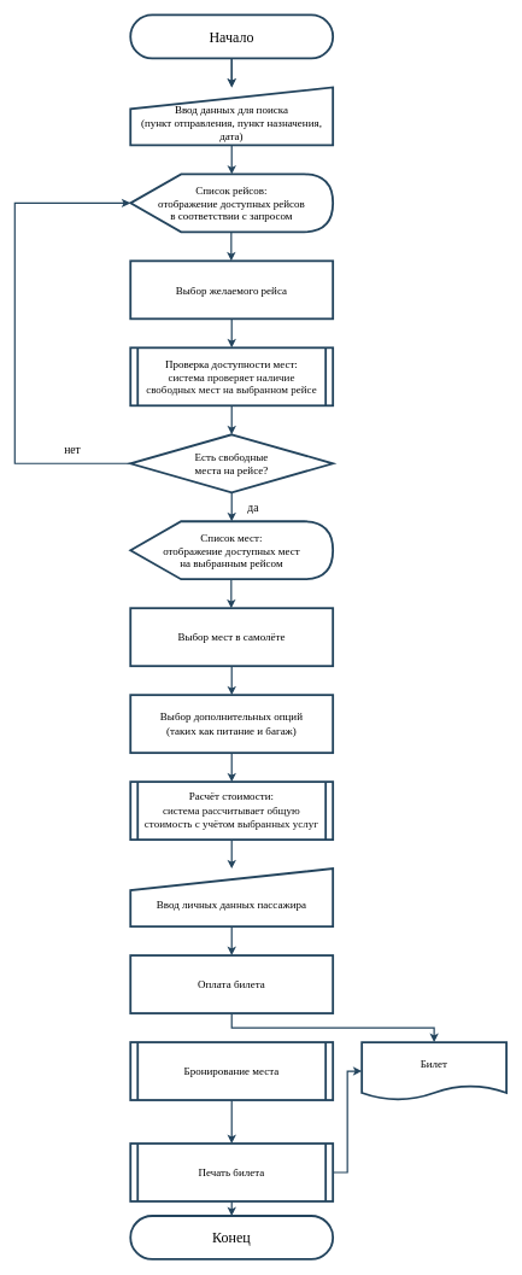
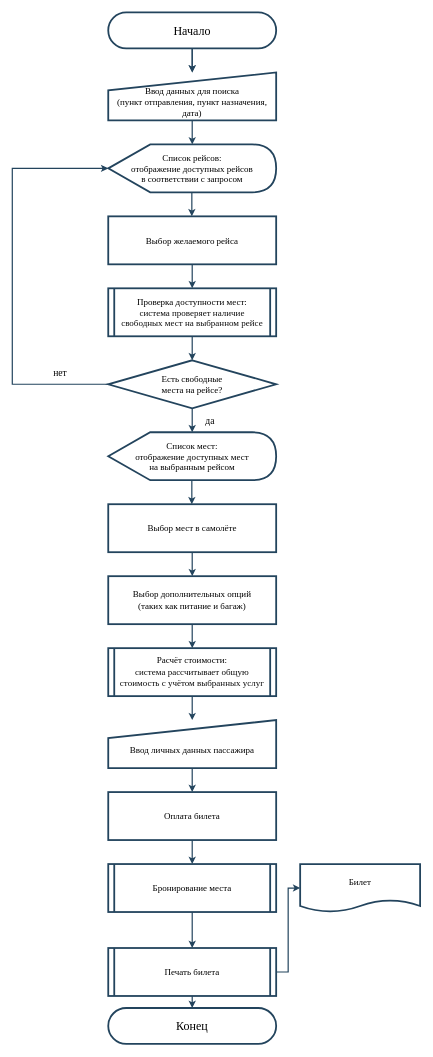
  <mxCell id="0" />
  <mxCell id="1" parent="0" />
  <mxCell id="2" style="edgeStyle=orthogonalEdgeStyle;rounded=0;orthogonalLoop=1;jettySize=auto;html=1;exitX=0.5;exitY=1;exitDx=0;exitDy=0;entryX=0.5;entryY=0;entryDx=0;entryDy=0;fontFamily=Helvetica;fontSize=12;fontColor=default;strokeWidth=2;strokeColor=#23445D;" edge="1" parent="1" source="4" target="6"><mxGeometry relative="1" as="geometry" /></mxCell>
  <mxCell id="3" value="" style="edgeStyle=orthogonalEdgeStyle;rounded=0;orthogonalLoop=1;jettySize=auto;html=1;fontFamily=Helvetica;fontSize=12;fontColor=default;strokeWidth=2;strokeColor=#23445D;" edge="1" parent="1" source="4" target="6"><mxGeometry relative="1" as="geometry" /></mxCell>
  <mxCell id="4" value="Начало" style="rounded=1;whiteSpace=wrap;html=1;strokeWidth=3;arcSize=50;fontSize=20;fontFamily=Times New Roman;strokeColor=#23445D;" parent="1" vertex="1"><mxGeometry x="180" y="20" width="280" height="60" as="geometry" /></mxCell>
  <mxCell id="5" style="edgeStyle=orthogonalEdgeStyle;rounded=0;orthogonalLoop=1;jettySize=auto;html=1;exitX=0.5;exitY=1;exitDx=0;exitDy=0;fontFamily=Helvetica;fontSize=12;fontColor=default;strokeWidth=2;strokeColor=#23445D;" edge="1" parent="1" source="6" target="7"><mxGeometry relative="1" as="geometry" /></mxCell>
  <mxCell id="6" value="&lt;font style=&quot;font-size: 15px;&quot;&gt;&lt;br style=&quot;border-color: var(--border-color); font-size: 15px;&quot;&gt;Ввод данных для поиска&lt;br style=&quot;border-color: var(--border-color); font-size: 15px;&quot;&gt;&lt;span style=&quot;border-color: var(--border-color); font-size: 15px;&quot;&gt;(пункт отправления, пункт назначения, дата)&lt;/span&gt;&lt;/font&gt;" style="shape=manualInput;whiteSpace=wrap;html=1;strokeColor=#23445D;strokeWidth=3;align=center;verticalAlign=middle;fontFamily=Times New Roman;fontSize=15;fontColor=default;fillColor=default;" vertex="1" parent="1"><mxGeometry x="180" y="120" width="280" height="80" as="geometry" /></mxCell>
  <mxCell id="7" value="Список рейсов:&lt;br style=&quot;font-size: 15px;&quot;&gt;отображение доступных рейсов&lt;br style=&quot;font-size: 15px;&quot;&gt;в соответствии с запросом" style="shape=display;whiteSpace=wrap;html=1;strokeColor=#23445D;strokeWidth=3;align=center;verticalAlign=middle;fontFamily=Times New Roman;fontSize=15;fontColor=default;fillColor=default;" vertex="1" parent="1"><mxGeometry x="180" y="240" width="280" height="80" as="geometry" /></mxCell>
  <mxCell id="8" style="edgeStyle=orthogonalEdgeStyle;rounded=0;orthogonalLoop=1;jettySize=auto;html=1;exitX=0.5;exitY=1;exitDx=0;exitDy=0;entryX=0.5;entryY=0;entryDx=0;entryDy=0;fontFamily=Helvetica;fontSize=12;fontColor=default;strokeWidth=2;strokeColor=#23445D;" edge="1" parent="1" source="9" target="11"><mxGeometry relative="1" as="geometry" /></mxCell>
  <mxCell id="9" value="&lt;font style=&quot;font-size: 15px;&quot; face=&quot;Times New Roman&quot;&gt;Выбор желаемого рейса&lt;br&gt;&lt;/font&gt;" style="rounded=0;whiteSpace=wrap;html=1;strokeColor=#23445D;strokeWidth=3;align=center;verticalAlign=middle;fontFamily=Helvetica;fontSize=12;fontColor=default;fillColor=default;" vertex="1" parent="1"><mxGeometry x="180" y="360" width="280" height="80" as="geometry" /></mxCell>
  <mxCell id="10" style="edgeStyle=orthogonalEdgeStyle;rounded=0;orthogonalLoop=1;jettySize=auto;html=1;exitX=0.5;exitY=1;exitDx=0;exitDy=0;entryX=0.5;entryY=0;entryDx=0;entryDy=0;fontFamily=Helvetica;fontSize=12;fontColor=default;strokeWidth=2;strokeColor=#23445D;" edge="1" parent="1" source="11" target="29"><mxGeometry relative="1" as="geometry" /></mxCell>
  <mxCell id="11" value="&lt;font style=&quot;font-size: 15px;&quot; face=&quot;Times New Roman&quot;&gt;Проверка доступности мест:&lt;br&gt;&lt;span style=&quot;border-color: var(--border-color); color: rgb(13, 13, 13); text-align: left; background-color: rgb(255, 255, 255);&quot;&gt;система проверяет наличие&lt;br&gt;свободных мест на выбранном рейсе&lt;/span&gt;&lt;/font&gt;" style="shape=process;whiteSpace=wrap;html=1;backgroundOutline=1;strokeColor=#23445D;strokeWidth=3;align=center;verticalAlign=middle;fontFamily=Helvetica;fontSize=12;fontColor=default;fillColor=default;size=0.036;" vertex="1" parent="1"><mxGeometry x="180" y="480" width="280" height="80" as="geometry" /></mxCell>
  <mxCell id="12" style="edgeStyle=orthogonalEdgeStyle;rounded=0;orthogonalLoop=1;jettySize=auto;html=1;exitX=0.5;exitY=1;exitDx=0;exitDy=0;entryX=0.5;entryY=0;entryDx=0;entryDy=0;fontFamily=Helvetica;fontSize=12;fontColor=default;strokeColor=#23445D;strokeWidth=2;" edge="1" parent="1" source="13" target="24"><mxGeometry relative="1" as="geometry" /></mxCell>
  <mxCell id="13" value="&lt;br&gt;Ввод личных данных пассажира" style="shape=manualInput;whiteSpace=wrap;html=1;strokeColor=#23445D;strokeWidth=3;align=center;verticalAlign=middle;fontFamily=Times New Roman;fontSize=15;fontColor=default;fillColor=default;" vertex="1" parent="1"><mxGeometry x="180" y="1200" width="280" height="80" as="geometry" /></mxCell>
  <mxCell id="14" value="Список мест:&lt;br&gt;отображение доступных мест&lt;br&gt;на выбранным рейсом" style="shape=display;whiteSpace=wrap;html=1;strokeColor=#23445D;strokeWidth=3;align=center;verticalAlign=middle;fontFamily=Times New Roman;fontSize=15;fontColor=default;fillColor=default;" vertex="1" parent="1"><mxGeometry x="180" y="720" width="280" height="80" as="geometry" /></mxCell>
  <mxCell id="15" style="edgeStyle=orthogonalEdgeStyle;rounded=0;orthogonalLoop=1;jettySize=auto;html=1;exitX=0.5;exitY=1;exitDx=0;exitDy=0;entryX=0.5;entryY=0;entryDx=0;entryDy=0;fontFamily=Helvetica;fontSize=12;fontColor=default;strokeWidth=2;strokeColor=#23445D;" edge="1" parent="1" source="16" target="18"><mxGeometry relative="1" as="geometry" /></mxCell>
  <mxCell id="16" value="&lt;font style=&quot;font-size: 15px;&quot; face=&quot;Times New Roman&quot;&gt;Выбор мест в самолёте&lt;br&gt;&lt;/font&gt;" style="rounded=0;whiteSpace=wrap;html=1;strokeColor=#23445D;strokeWidth=3;align=center;verticalAlign=middle;fontFamily=Helvetica;fontSize=12;fontColor=default;fillColor=default;" vertex="1" parent="1"><mxGeometry x="180" y="840" width="280" height="80" as="geometry" /></mxCell>
  <mxCell id="17" style="edgeStyle=orthogonalEdgeStyle;rounded=0;orthogonalLoop=1;jettySize=auto;html=1;exitX=0.5;exitY=1;exitDx=0;exitDy=0;entryX=0.5;entryY=0;entryDx=0;entryDy=0;fontFamily=Helvetica;fontSize=12;fontColor=default;strokeWidth=2;strokeColor=#23445D;" edge="1" parent="1" source="18" target="20"><mxGeometry relative="1" as="geometry" /></mxCell>
  <mxCell id="18" value="&lt;font style=&quot;font-size: 15px;&quot;&gt;Выбор дополнительных опций&lt;br&gt;(таких как питание и багаж)&lt;/font&gt;&lt;font style=&quot;font-size: 14px;&quot;&gt;&lt;br style=&quot;font-size: 14px;&quot;&gt;&lt;/font&gt;" style="rounded=0;whiteSpace=wrap;html=1;strokeColor=#23445D;strokeWidth=3;align=center;verticalAlign=middle;fontFamily=Times New Roman;fontSize=14;fontColor=default;fillColor=default;" vertex="1" parent="1"><mxGeometry x="180" y="960" width="280" height="80" as="geometry" /></mxCell>
  <mxCell id="19" style="edgeStyle=orthogonalEdgeStyle;rounded=0;orthogonalLoop=1;jettySize=auto;html=1;exitX=0.5;exitY=1;exitDx=0;exitDy=0;entryX=0.5;entryY=0;entryDx=0;entryDy=0;fontFamily=Helvetica;fontSize=12;fontColor=default;strokeColor=#23445D;strokeWidth=2;" edge="1" parent="1" source="20" target="13"><mxGeometry relative="1" as="geometry" /></mxCell>
  <mxCell id="20" value="&lt;font style=&quot;font-size: 15px;&quot;&gt;Расчёт стоимости:&lt;br&gt;&lt;span style=&quot;color: rgb(13, 13, 13); text-align: left; background-color: rgb(255, 255, 255);&quot;&gt;система рассчитывает общую&lt;br&gt;стоимость с учётом выбранных услуг&lt;/span&gt;&lt;/font&gt;" style="shape=process;whiteSpace=wrap;html=1;backgroundOutline=1;strokeColor=#23445D;strokeWidth=3;align=center;verticalAlign=middle;fontFamily=Times New Roman;fontSize=14;fontColor=default;fillColor=default;size=0.036;" vertex="1" parent="1"><mxGeometry x="180" y="1080" width="280" height="80" as="geometry" /></mxCell>
  <mxCell id="21" style="rounded=0;orthogonalLoop=1;jettySize=auto;html=1;exitX=0.5;exitY=1;exitDx=0;exitDy=0;fontFamily=Helvetica;fontSize=12;fontColor=default;strokeWidth=2;strokeColor=#23445D;" edge="1" parent="1"><mxGeometry relative="1" as="geometry"><mxPoint x="319.38" y="320" as="sourcePoint" /><mxPoint x="319.38" y="360" as="targetPoint" /></mxGeometry></mxCell>
  <mxCell id="22" style="rounded=0;orthogonalLoop=1;jettySize=auto;html=1;exitX=0.5;exitY=1;exitDx=0;exitDy=0;fontFamily=Helvetica;fontSize=12;fontColor=default;strokeWidth=2;strokeColor=#23445D;" edge="1" parent="1"><mxGeometry relative="1" as="geometry"><mxPoint x="319.37" y="800" as="sourcePoint" /><mxPoint x="319.37" y="840" as="targetPoint" /></mxGeometry></mxCell>
- <mxCell id="23" style="edgeStyle=orthogonalEdgeStyle;rounded=0;orthogonalLoop=1;jettySize=auto;html=1;exitX=0.5;exitY=1;exitDx=0;exitDy=0;fontFamily=Helvetica;fontSize=12;fontColor=default;strokeColor=#23445D;strokeWidth=2;" edge="1" parent="1" source="24" target="27"><mxGeometry relative="1" as="geometry" /></mxCell>
+ <mxCell id="23" style="edgeStyle=orthogonalEdgeStyle;rounded=0;orthogonalLoop=1;jettySize=auto;html=1;exitX=0.5;exitY=1;exitDx=0;exitDy=0;entryX=0.5;entryY=0;entryDx=0;entryDy=0;fontFamily=Helvetica;fontSize=12;fontColor=default;strokeColor=#23445D;strokeWidth=2;" edge="1" parent="1" source="24" target="26"><mxGeometry relative="1" as="geometry" /></mxCell>
  <mxCell id="24" value="&lt;font style=&quot;font-size: 15px;&quot;&gt;Оплата билета&lt;/font&gt;" style="rounded=0;whiteSpace=wrap;html=1;strokeColor=#23445D;strokeWidth=3;align=center;verticalAlign=middle;fontFamily=Times New Roman;fontSize=14;fontColor=default;fillColor=default;" vertex="1" parent="1"><mxGeometry x="180" y="1320" width="280" height="80" as="geometry" /></mxCell>
  <mxCell id="25" style="edgeStyle=orthogonalEdgeStyle;rounded=0;orthogonalLoop=1;jettySize=auto;html=1;exitX=0.5;exitY=1;exitDx=0;exitDy=0;entryX=0.5;entryY=0;entryDx=0;entryDy=0;fontFamily=Helvetica;fontSize=12;fontColor=default;strokeWidth=2;strokeColor=#23445D;" edge="1" parent="1" source="26" target="35"><mxGeometry relative="1" as="geometry" /></mxCell>
  <mxCell id="26" value="&lt;font style=&quot;font-size: 15px;&quot;&gt;Бронирование места&lt;/font&gt;" style="shape=process;whiteSpace=wrap;html=1;backgroundOutline=1;strokeColor=#23445D;strokeWidth=3;align=center;verticalAlign=middle;fontFamily=Times New Roman;fontSize=14;fontColor=default;fillColor=default;size=0.036;" vertex="1" parent="1"><mxGeometry x="180" y="1440" width="280" height="80" as="geometry" /></mxCell>
  <mxCell id="27" value="Билет" style="shape=document;whiteSpace=wrap;html=1;boundedLbl=1;strokeColor=#23445D;strokeWidth=3;align=center;verticalAlign=middle;fontFamily=Times New Roman;fontSize=15;fontColor=default;fillColor=default;size=0.25;" vertex="1" parent="1"><mxGeometry x="500" y="1440" width="200" height="80" as="geometry" /></mxCell>
  <mxCell id="28" style="edgeStyle=orthogonalEdgeStyle;rounded=0;orthogonalLoop=1;jettySize=auto;html=1;exitX=0.5;exitY=1;exitDx=0;exitDy=0;fontFamily=Helvetica;fontSize=12;fontColor=default;strokeWidth=2;strokeColor=#23445D;" edge="1" parent="1" source="29" target="14"><mxGeometry relative="1" as="geometry" /></mxCell>
  <mxCell id="29" value="&lt;font style=&quot;font-size: 15px;&quot;&gt;Есть свободные&lt;br style=&quot;&quot;&gt;места на рейсе?&lt;/font&gt;" style="rhombus;whiteSpace=wrap;html=1;strokeColor=#23445D;strokeWidth=3;align=center;verticalAlign=middle;fontFamily=Times New Roman;fontSize=14;fontColor=default;fillColor=default;" vertex="1" parent="1"><mxGeometry x="180" y="600" width="280" height="80" as="geometry" /></mxCell>
  <mxCell id="30" style="edgeStyle=orthogonalEdgeStyle;rounded=0;orthogonalLoop=1;jettySize=auto;html=1;exitX=0;exitY=0.5;exitDx=0;exitDy=0;entryX=0;entryY=0.5;entryDx=0;entryDy=0;entryPerimeter=0;fontFamily=Helvetica;fontSize=12;fontColor=default;strokeWidth=2;strokeColor=#23445D;" edge="1" parent="1" source="29" target="7"><mxGeometry relative="1" as="geometry"><Array as="points"><mxPoint x="20" y="640" /><mxPoint x="20" y="280" /></Array></mxGeometry></mxCell>
  <mxCell id="31" value="да" style="text;html=1;strokeColor=none;fillColor=none;align=center;verticalAlign=middle;whiteSpace=wrap;rounded=0;fontSize=16;fontFamily=Times New Roman;fontColor=default;strokeWidth=2;" vertex="1" parent="1"><mxGeometry x="320" y="680" width="60" height="40" as="geometry" /></mxCell>
  <mxCell id="32" value="нет" style="text;html=1;strokeColor=none;fillColor=none;align=center;verticalAlign=middle;whiteSpace=wrap;rounded=0;fontSize=16;fontFamily=Times New Roman;fontColor=default;strokeWidth=2;" vertex="1" parent="1"><mxGeometry x="20" y="600" width="160" height="40" as="geometry" /></mxCell>
  <mxCell id="33" style="edgeStyle=orthogonalEdgeStyle;rounded=0;orthogonalLoop=1;jettySize=auto;html=1;exitX=1;exitY=0.5;exitDx=0;exitDy=0;entryX=0;entryY=0.5;entryDx=0;entryDy=0;fontFamily=Helvetica;fontSize=12;fontColor=default;strokeWidth=2;strokeColor=#23445D;" edge="1" parent="1" source="35" target="27"><mxGeometry relative="1" as="geometry" /></mxCell>
  <mxCell id="34" style="edgeStyle=orthogonalEdgeStyle;rounded=0;orthogonalLoop=1;jettySize=auto;html=1;exitX=0.5;exitY=1;exitDx=0;exitDy=0;entryX=0.5;entryY=0;entryDx=0;entryDy=0;fontFamily=Helvetica;fontSize=14;fontColor=default;strokeWidth=2;strokeColor=#23445D;" edge="1" parent="1" source="35" target="36"><mxGeometry relative="1" as="geometry" /></mxCell>
  <mxCell id="35" value="Печать билета" style="shape=process;whiteSpace=wrap;html=1;backgroundOutline=1;strokeColor=#23445D;strokeWidth=3;align=center;verticalAlign=middle;fontFamily=Times New Roman;fontSize=15;fontColor=default;fillColor=default;size=0.036;" vertex="1" parent="1"><mxGeometry x="180" y="1580" width="280" height="80" as="geometry" /></mxCell>
  <mxCell id="36" value="Конец" style="rounded=1;whiteSpace=wrap;html=1;strokeWidth=3;arcSize=50;fontSize=20;fontFamily=Times New Roman;strokeColor=#23445D;" vertex="1" parent="1"><mxGeometry x="180" y="1680" width="280" height="60" as="geometry" /></mxCell>
